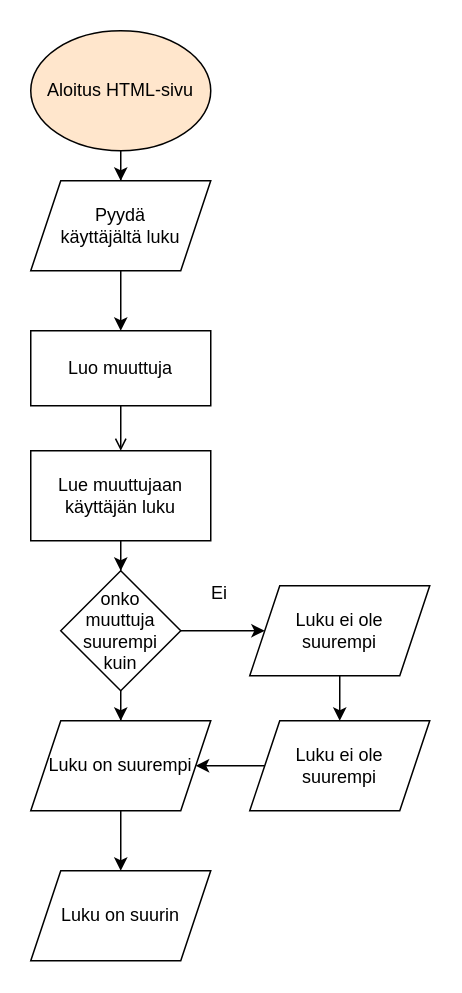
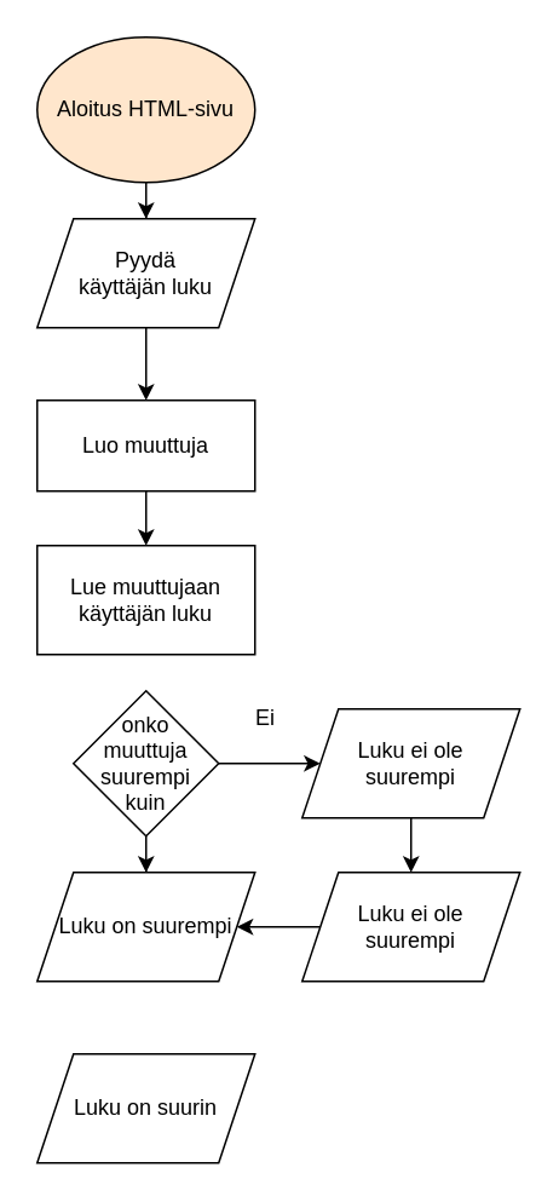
  <mxCell id="0" />
  <mxCell id="1" parent="0" />
  <mxCell id="2" value="" style="edgeStyle=orthogonalEdgeStyle;rounded=0;orthogonalLoop=1;jettySize=auto;html=1;" edge="1" parent="1" source="3" target="5"><mxGeometry relative="1" as="geometry" /></mxCell>
  <mxCell id="3" value="Aloitus HTML-sivu" style="ellipse;whiteSpace=wrap;html=1;fillColor=#ffe6cc;" vertex="1" parent="1"><mxGeometry x="20" y="20" width="120" height="80" as="geometry" /></mxCell>
  <mxCell id="4" value="" style="edgeStyle=orthogonalEdgeStyle;rounded=0;orthogonalLoop=1;jettySize=auto;html=1;" edge="1" parent="1" source="5" target="7"><mxGeometry relative="1" as="geometry" /></mxCell>
- <mxCell id="5" value="Pyydä&#10;käyttäjältä luku" style="shape=parallelogram;perimeter=parallelogramPerimeter;whiteSpace=wrap;html=1;fixedSize=1;" vertex="1" parent="1"><mxGeometry x="20" y="120" width="120" height="60" as="geometry" /></mxCell>
- <mxCell id="6" value="" style="edgeStyle=orthogonalEdgeStyle;rounded=0;orthogonalLoop=1;jettySize=auto;html=1;endArrow=open;" edge="1" parent="1" source="7" target="9"><mxGeometry relative="1" as="geometry" /></mxCell>
+ <mxCell id="5" value="Pyydä&#10;käyttäjän luku" style="shape=parallelogram;perimeter=parallelogramPerimeter;whiteSpace=wrap;html=1;fixedSize=1;" vertex="1" parent="1"><mxGeometry x="20" y="120" width="120" height="60" as="geometry" /></mxCell>
+ <mxCell id="6" value="" style="edgeStyle=orthogonalEdgeStyle;rounded=0;orthogonalLoop=1;jettySize=auto;html=1;" edge="1" parent="1" source="7" target="9"><mxGeometry relative="1" as="geometry" /></mxCell>
  <mxCell id="7" value="Luo muuttuja" style="rounded=0;whiteSpace=wrap;html=1;" vertex="1" parent="1"><mxGeometry x="20" y="220" width="120" height="50" as="geometry" /></mxCell>
- <mxCell id="8" value="" style="edgeStyle=orthogonalEdgeStyle;rounded=0;orthogonalLoop=1;jettySize=auto;html=1;" edge="1" parent="1" source="9" target="12"><mxGeometry relative="1" as="geometry" /></mxCell>
  <mxCell id="9" value="Lue muuttujaan&#10;käyttäjän luku" style="rounded=0;whiteSpace=wrap;html=1;" vertex="1" parent="1"><mxGeometry x="20" y="300" width="120" height="60" as="geometry" /></mxCell>
  <mxCell id="10" value="" style="edgeStyle=orthogonalEdgeStyle;rounded=0;orthogonalLoop=1;jettySize=auto;html=1;" edge="1" parent="1" source="12"><mxGeometry relative="1" as="geometry"><mxPoint x="176" y="420" as="targetPoint" /></mxGeometry></mxCell>
  <mxCell id="11" value="" style="edgeStyle=orthogonalEdgeStyle;rounded=0;orthogonalLoop=1;jettySize=auto;html=1;" edge="1" parent="1" source="12" target="15"><mxGeometry relative="1" as="geometry" /></mxCell>
  <mxCell id="12" value="onko&lt;br&gt;&lt;div&gt;muuttuja&lt;/div&gt;&lt;div&gt;suurempi&lt;/div&gt;&lt;div&gt;kuin&lt;br&gt;&lt;/div&gt;" style="rhombus;whiteSpace=wrap;html=1;" vertex="1" parent="1"><mxGeometry x="40" y="380" width="80" height="80" as="geometry" /></mxCell>
  <mxCell id="13" value="Luku on suurin" style="shape=parallelogram;perimeter=parallelogramPerimeter;whiteSpace=wrap;html=1;fixedSize=1;" vertex="1" parent="1"><mxGeometry x="20" y="580" width="120" height="60" as="geometry" /></mxCell>
- <mxCell id="14" value="" style="edgeStyle=orthogonalEdgeStyle;rounded=0;orthogonalLoop=1;jettySize=auto;html=1;" edge="1" parent="1" source="15" target="13"><mxGeometry relative="1" as="geometry" /></mxCell>
  <mxCell id="15" value="Luku on suurempi" style="shape=parallelogram;perimeter=parallelogramPerimeter;whiteSpace=wrap;html=1;fixedSize=1;" vertex="1" parent="1"><mxGeometry x="20" y="480" width="120" height="60" as="geometry" /></mxCell>
  <mxCell id="16" value="Ei" style="text;html=1;strokeColor=none;fillColor=none;align=center;verticalAlign=middle;whiteSpace=wrap;rounded=0;" vertex="1" parent="1"><mxGeometry x="116" y="380" width="60" height="30" as="geometry" /></mxCell>
  <mxCell id="17" value="" style="edgeStyle=orthogonalEdgeStyle;rounded=0;orthogonalLoop=1;jettySize=auto;html=1;" edge="1" parent="1" source="18" target="20"><mxGeometry relative="1" as="geometry" /></mxCell>
  <mxCell id="18" value="&lt;div&gt;Luku ei ole&lt;/div&gt;&lt;div&gt;suurempi&lt;br&gt;&lt;/div&gt;" style="shape=parallelogram;perimeter=parallelogramPerimeter;whiteSpace=wrap;html=1;fixedSize=1;" vertex="1" parent="1"><mxGeometry x="166" y="390" width="120" height="60" as="geometry" /></mxCell>
  <mxCell id="19" value="" style="edgeStyle=orthogonalEdgeStyle;rounded=0;orthogonalLoop=1;jettySize=auto;html=1;" edge="1" parent="1" source="20" target="15"><mxGeometry relative="1" as="geometry" /></mxCell>
  <mxCell id="20" value="&lt;div&gt;Luku ei ole&lt;/div&gt;&lt;div&gt;suurempi&lt;br&gt;&lt;/div&gt;" style="shape=parallelogram;perimeter=parallelogramPerimeter;whiteSpace=wrap;html=1;fixedSize=1;" vertex="1" parent="1"><mxGeometry x="166" y="480" width="120" height="60" as="geometry" /></mxCell>
